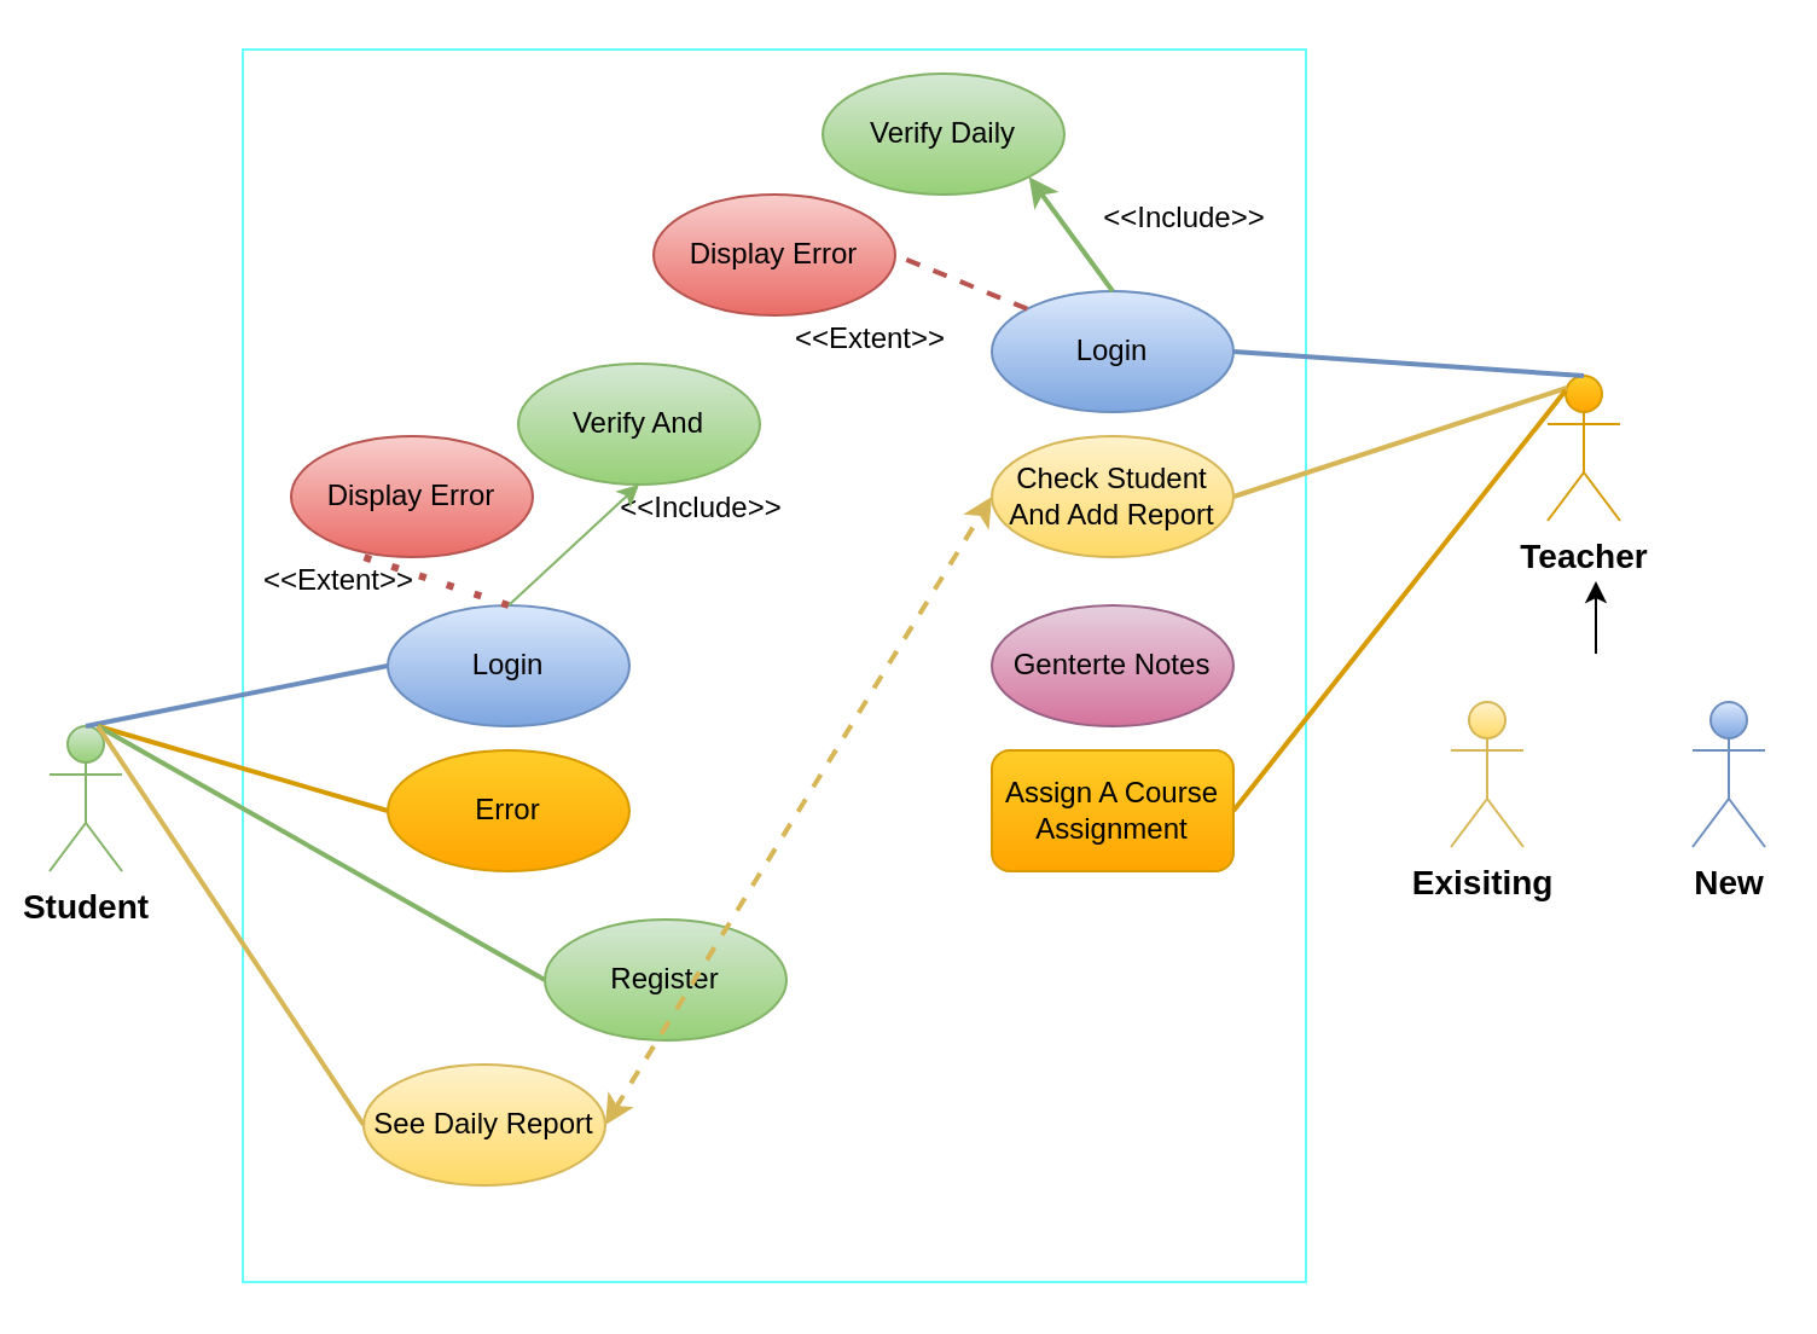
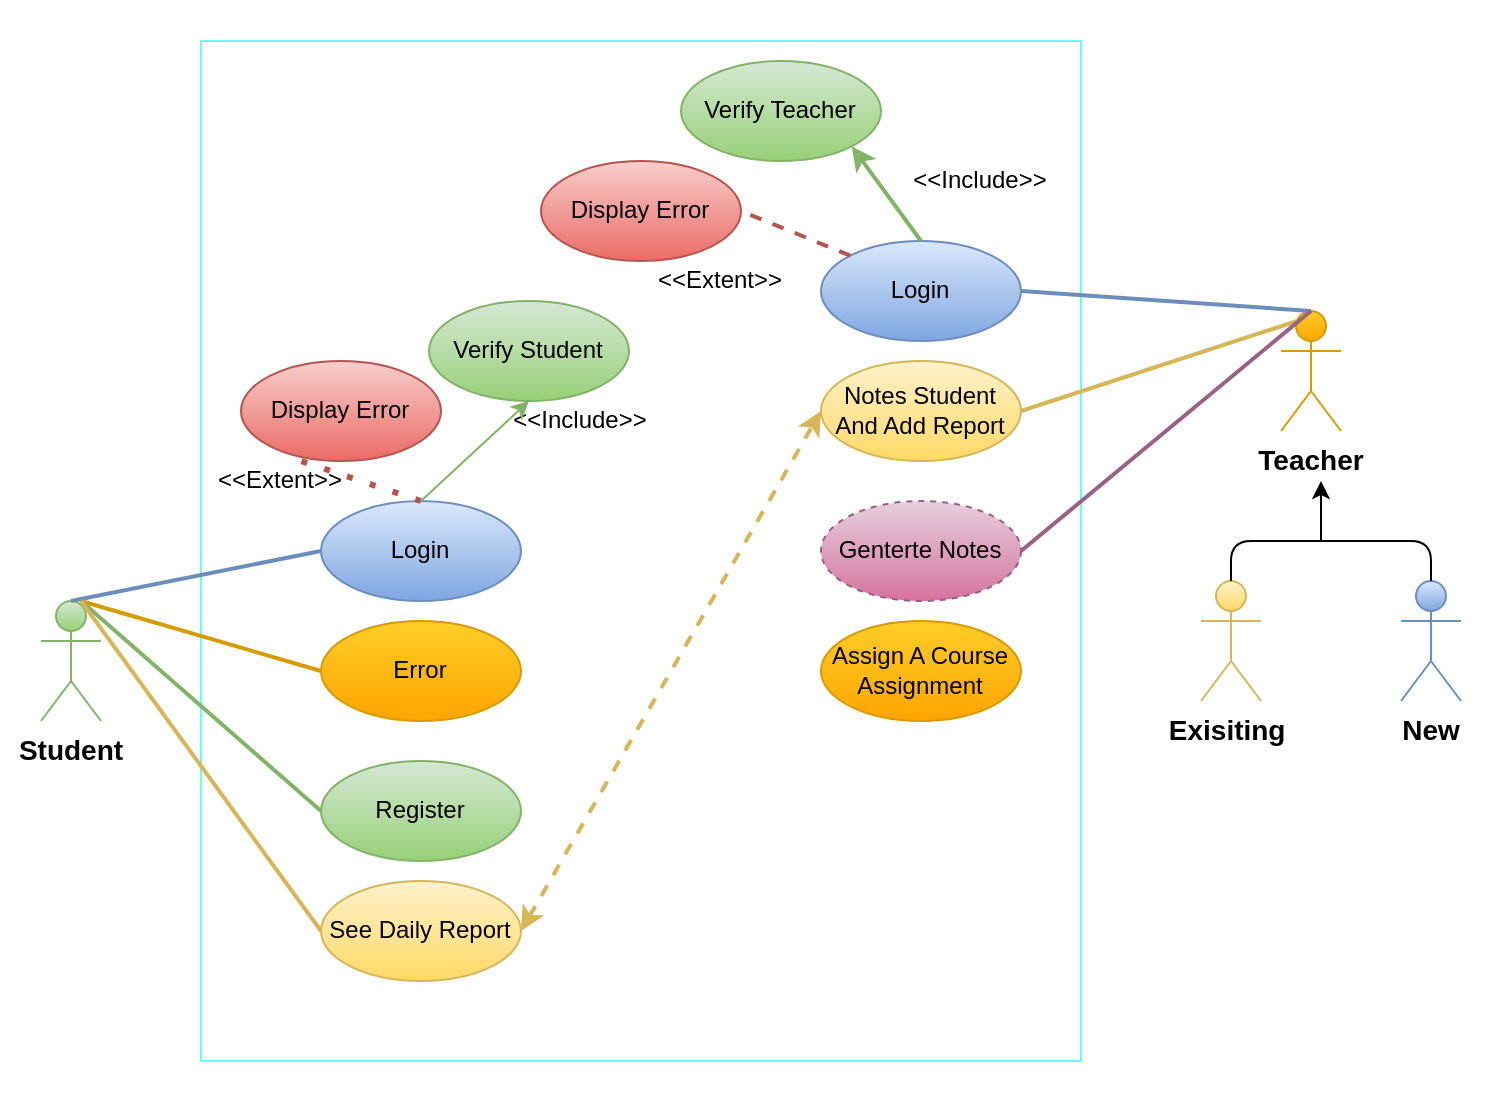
  <mxCell id="0" />
  <mxCell id="1" parent="0" />
  <mxCell id="2" value="" style="rounded=0;whiteSpace=wrap;html=1;strokeColor=#66FFFF;" vertex="1" parent="1"><mxGeometry x="100" y="20" width="440" height="510" as="geometry" /></mxCell>
  <mxCell id="3" value="&lt;b&gt;&lt;font style=&quot;font-size: 14px&quot;&gt;Student&lt;/font&gt;&lt;/b&gt;" style="shape=umlActor;verticalLabelPosition=bottom;verticalAlign=top;html=1;outlineConnect=0;gradientColor=#97d077;fillColor=#d5e8d4;strokeColor=#82b366;" vertex="1" parent="1"><mxGeometry x="20" y="300" width="30" height="60" as="geometry" /></mxCell>
  <mxCell id="4" value="&lt;b&gt;&lt;font style=&quot;font-size: 14px&quot;&gt;Teacher&lt;/font&gt;&lt;/b&gt;" style="shape=umlActor;verticalLabelPosition=bottom;verticalAlign=top;html=1;outlineConnect=0;align=center;gradientColor=#ffa500;fillColor=#ffcd28;strokeColor=#d79b00;" vertex="1" parent="1"><mxGeometry x="640" y="155" width="30" height="60" as="geometry" /></mxCell>
  <mxCell id="5" value="Login&lt;span style=&quot;color: rgba(0 , 0 , 0 , 0) ; font-family: monospace ; font-size: 0px&quot;&gt;%3CmxGraphModel%3E%3Croot%3E%3CmxCell%20id%3D%220%22%2F%3E%3CmxCell%20id%3D%221%22%20parent%3D%220%22%2F%3E%3CmxCell%20id%3D%222%22%20value%3D%22Actor%22%20style%3D%22shape%3DumlActor%3BverticalLabelPosition%3Dbottom%3BverticalAlign%3Dtop%3Bhtml%3D1%3BoutlineConnect%3D0%3B%22%20vertex%3D%221%22%20parent%3D%221%22%3E%3CmxGeometry%20x%3D%2290%22%20y%3D%22490%22%20width%3D%2230%22%20height%3D%2260%22%20as%3D%22geometry%22%2F%3E%3C%2FmxCell%3E%3C%2Froot%3E%3C%2FmxGraphModel%3E&lt;/span&gt;&lt;span style=&quot;color: rgba(0 , 0 , 0 , 0) ; font-family: monospace ; font-size: 0px&quot;&gt;%3CmxGraphModel%3E%3Croot%3E%3CmxCell%20id%3D%220%22%2F%3E%3CmxCell%20id%3D%221%22%20parent%3D%220%22%2F%3E%3CmxCell%20id%3D%222%22%20value%3D%22Actor%22%20style%3D%22shape%3DumlActor%3BverticalLabelPosition%3Dbottom%3BverticalAlign%3Dtop%3Bhtml%3D1%3BoutlineConnect%3D0%3B%22%20vertex%3D%221%22%20parent%3D%221%22%3E%3CmxGeometry%20x%3D%2290%22%20y%3D%22490%22%20width%3D%2230%22%20height%3D%2260%22%20as%3D%22geometry%22%2F%3E%3C%2FmxCell%3E%3C%2Froot%3E%3C%2FmxGraphModel%3E&lt;/span&gt;&lt;span style=&quot;color: rgba(0 , 0 , 0 , 0) ; font-family: monospace ; font-size: 0px&quot;&gt;%3CmxGraphModel%3E%3Croot%3E%3CmxCell%20id%3D%220%22%2F%3E%3CmxCell%20id%3D%221%22%20parent%3D%220%22%2F%3E%3CmxCell%20id%3D%222%22%20value%3D%22Actor%22%20style%3D%22shape%3DumlActor%3BverticalLabelPosition%3Dbottom%3BverticalAlign%3Dtop%3Bhtml%3D1%3BoutlineConnect%3D0%3B%22%20vertex%3D%221%22%20parent%3D%221%22%3E%3CmxGeometry%20x%3D%2290%22%20y%3D%22490%22%20width%3D%2230%22%20height%3D%2260%22%20as%3D%22geometry%22%2F%3E%3C%2FmxCell%3E%3C%2Froot%3E%3C%2FmxGraphModel%3E&lt;/span&gt;" style="ellipse;whiteSpace=wrap;html=1;align=center;fillColor=#dae8fc;strokeColor=#6c8ebf;gradientColor=#7ea6e0;" vertex="1" parent="1"><mxGeometry x="160" y="250" width="100" height="50" as="geometry" /></mxCell>
  <mxCell id="6" value="Error" style="ellipse;whiteSpace=wrap;html=1;align=center;gradientColor=#ffa500;fillColor=#ffcd28;strokeColor=#d79b00;" vertex="1" parent="1"><mxGeometry x="160" y="310" width="100" height="50" as="geometry" /></mxCell>
- <mxCell id="7" value="Register" style="ellipse;whiteSpace=wrap;html=1;align=center;gradientColor=#97d077;fillColor=#d5e8d4;strokeColor=#82b366;" vertex="1" parent="1"><mxGeometry x="225" y="380" width="100" height="50" as="geometry" /></mxCell>
- <mxCell id="8" value="See Daily Report" style="ellipse;whiteSpace=wrap;html=1;align=center;gradientColor=#ffd966;fillColor=#fff2cc;strokeColor=#d6b656;" vertex="1" parent="1"><mxGeometry x="150" y="440" width="100" height="50" as="geometry" /></mxCell>
+ <mxCell id="7" value="Register" style="ellipse;whiteSpace=wrap;html=1;align=center;gradientColor=#97d077;fillColor=#d5e8d4;strokeColor=#82b366;" vertex="1" parent="1"><mxGeometry x="160" y="380" width="100" height="50" as="geometry" /></mxCell>
+ <mxCell id="8" value="See Daily Report" style="ellipse;whiteSpace=wrap;html=1;align=center;gradientColor=#ffd966;fillColor=#fff2cc;strokeColor=#d6b656;" vertex="1" parent="1"><mxGeometry x="160" y="440" width="100" height="50" as="geometry" /></mxCell>
  <mxCell id="9" value="" style="endArrow=none;html=1;entryX=0.5;entryY=0;entryDx=0;entryDy=0;entryPerimeter=0;exitX=0;exitY=0.5;exitDx=0;exitDy=0;gradientColor=#7ea6e0;fillColor=#dae8fc;strokeColor=#6c8ebf;strokeWidth=2;" edge="1" parent="1" source="5" target="3"><mxGeometry width="50" height="50" relative="1" as="geometry"><mxPoint x="270" y="430" as="sourcePoint" /><mxPoint x="320" y="380" as="targetPoint" /></mxGeometry></mxCell>
  <mxCell id="10" value="" style="endArrow=none;html=1;exitX=0;exitY=0.5;exitDx=0;exitDy=0;gradientColor=#ffa500;fillColor=#ffcd28;strokeColor=#d79b00;strokeWidth=2;" edge="1" parent="1" source="6"><mxGeometry width="50" height="50" relative="1" as="geometry"><mxPoint x="170" y="285" as="sourcePoint" /><mxPoint x="40" y="300" as="targetPoint" /></mxGeometry></mxCell>
  <mxCell id="11" value="" style="endArrow=none;html=1;exitX=0;exitY=0.5;exitDx=0;exitDy=0;gradientColor=#97d077;fillColor=#d5e8d4;strokeColor=#82b366;strokeWidth=2;" edge="1" parent="1" source="7"><mxGeometry width="50" height="50" relative="1" as="geometry"><mxPoint x="170" y="345" as="sourcePoint" /><mxPoint x="40" y="300" as="targetPoint" /></mxGeometry></mxCell>
  <mxCell id="12" value="" style="endArrow=none;html=1;exitX=0;exitY=0.5;exitDx=0;exitDy=0;gradientColor=#ffd966;fillColor=#fff2cc;strokeColor=#d6b656;strokeWidth=2;" edge="1" parent="1" source="8"><mxGeometry width="50" height="50" relative="1" as="geometry"><mxPoint x="180" y="355" as="sourcePoint" /><mxPoint x="40" y="300" as="targetPoint" /></mxGeometry></mxCell>
  <mxCell id="13" value="Login&lt;span style=&quot;color: rgba(0 , 0 , 0 , 0) ; font-family: monospace ; font-size: 0px&quot;&gt;%3CmxGraphModel%3E%3Croot%3E%3CmxCell%20id%3D%220%22%2F%3E%3CmxCell%20id%3D%221%22%20parent%3D%220%22%2F%3E%3CmxCell%20id%3D%222%22%20value%3D%22Actor%22%20style%3D%22shape%3DumlActor%3BverticalLabelPosition%3Dbottom%3BverticalAlign%3Dtop%3Bhtml%3D1%3BoutlineConnect%3D0%3B%22%20vertex%3D%221%22%20parent%3D%221%22%3E%3CmxGeometry%20x%3D%2290%22%20y%3D%22490%22%20width%3D%2230%22%20height%3D%2260%22%20as%3D%22geometry%22%2F%3E%3C%2FmxCell%3E%3C%2Froot%3E%3C%2FmxGraphModel%3E&lt;/span&gt;&lt;span style=&quot;color: rgba(0 , 0 , 0 , 0) ; font-family: monospace ; font-size: 0px&quot;&gt;%3CmxGraphModel%3E%3Croot%3E%3CmxCell%20id%3D%220%22%2F%3E%3CmxCell%20id%3D%221%22%20parent%3D%220%22%2F%3E%3CmxCell%20id%3D%222%22%20value%3D%22Actor%22%20style%3D%22shape%3DumlActor%3BverticalLabelPosition%3Dbottom%3BverticalAlign%3Dtop%3Bhtml%3D1%3BoutlineConnect%3D0%3B%22%20vertex%3D%221%22%20parent%3D%221%22%3E%3CmxGeometry%20x%3D%2290%22%20y%3D%22490%22%20width%3D%2230%22%20height%3D%2260%22%20as%3D%22geometry%22%2F%3E%3C%2FmxCell%3E%3C%2Froot%3E%3C%2FmxGraphModel%3E&lt;/span&gt;&lt;span style=&quot;color: rgba(0 , 0 , 0 , 0) ; font-family: monospace ; font-size: 0px&quot;&gt;%3CmxGraphModel%3E%3Croot%3E%3CmxCell%20id%3D%220%22%2F%3E%3CmxCell%20id%3D%221%22%20parent%3D%220%22%2F%3E%3CmxCell%20id%3D%222%22%20value%3D%22Actor%22%20style%3D%22shape%3DumlActor%3BverticalLabelPosition%3Dbottom%3BverticalAlign%3Dtop%3Bhtml%3D1%3BoutlineConnect%3D0%3B%22%20vertex%3D%221%22%20parent%3D%221%22%3E%3CmxGeometry%20x%3D%2290%22%20y%3D%22490%22%20width%3D%2230%22%20height%3D%2260%22%20as%3D%22geometry%22%2F%3E%3C%2FmxCell%3E%3C%2Froot%3E%3C%2FmxGraphModel%3E&lt;/span&gt;" style="ellipse;whiteSpace=wrap;html=1;align=center;verticalAlign=middle;fillColor=#dae8fc;strokeColor=#6c8ebf;gradientColor=#7ea6e0;" vertex="1" parent="1"><mxGeometry x="410" y="120" width="100" height="50" as="geometry" /></mxCell>
- <mxCell id="14" value="Check Student And Add Report" style="ellipse;whiteSpace=wrap;html=1;align=center;verticalAlign=middle;fillColor=#fff2cc;strokeColor=#d6b656;gradientColor=#ffd966;" vertex="1" parent="1"><mxGeometry x="410" y="180" width="100" height="50" as="geometry" /></mxCell>
- <mxCell id="15" value="Genterte Notes" style="ellipse;whiteSpace=wrap;html=1;align=center;verticalAlign=middle;gradientColor=#d5739d;fillColor=#e6d0de;strokeColor=#996185;" vertex="1" parent="1"><mxGeometry x="410" y="250" width="100" height="50" as="geometry" /></mxCell>
- <mxCell id="16" value="Assign A Course Assignment" style="whiteSpace=wrap;html=1;align=center;verticalAlign=middle;gradientColor=#ffa500;fillColor=#ffcd28;strokeColor=#d79b00;rounded=1;" vertex="1" parent="1"><mxGeometry x="410" y="310" width="100" height="50" as="geometry" /></mxCell>
+ <mxCell id="14" value="Notes Student And Add Report" style="ellipse;whiteSpace=wrap;html=1;align=center;verticalAlign=middle;fillColor=#fff2cc;strokeColor=#d6b656;gradientColor=#ffd966;" vertex="1" parent="1"><mxGeometry x="410" y="180" width="100" height="50" as="geometry" /></mxCell>
+ <mxCell id="15" value="Genterte Notes" style="ellipse;whiteSpace=wrap;html=1;align=center;verticalAlign=middle;gradientColor=#d5739d;fillColor=#e6d0de;strokeColor=#996185;dashed=1;" vertex="1" parent="1"><mxGeometry x="410" y="250" width="100" height="50" as="geometry" /></mxCell>
+ <mxCell id="16" value="Assign A Course Assignment" style="ellipse;whiteSpace=wrap;html=1;align=center;verticalAlign=middle;gradientColor=#ffa500;fillColor=#ffcd28;strokeColor=#d79b00;" vertex="1" parent="1"><mxGeometry x="410" y="310" width="100" height="50" as="geometry" /></mxCell>
  <mxCell id="17" value="" style="endArrow=none;html=1;verticalAlign=middle;entryX=0.5;entryY=0;entryDx=0;entryDy=0;entryPerimeter=0;exitX=1;exitY=0.5;exitDx=0;exitDy=0;gradientColor=#7ea6e0;fillColor=#dae8fc;strokeColor=#6c8ebf;strokeWidth=2;" edge="1" parent="1" source="13" target="4"><mxGeometry width="50" height="50" relative="1" as="geometry"><mxPoint x="270" y="330" as="sourcePoint" /><mxPoint x="320" y="280" as="targetPoint" /></mxGeometry></mxCell>
  <mxCell id="18" value="" style="endArrow=none;html=1;verticalAlign=middle;exitX=1;exitY=0.5;exitDx=0;exitDy=0;gradientColor=#ffd966;fillColor=#fff2cc;strokeColor=#d6b656;strokeWidth=2;" edge="1" parent="1" source="14"><mxGeometry width="50" height="50" relative="1" as="geometry"><mxPoint x="520" y="155" as="sourcePoint" /><mxPoint x="648" y="160" as="targetPoint" /></mxGeometry></mxCell>
- <mxCell id="20" value="" style="endArrow=none;html=1;verticalAlign=middle;exitX=1;exitY=0.5;exitDx=0;exitDy=0;entryX=0.25;entryY=0.1;entryDx=0;entryDy=0;entryPerimeter=0;gradientColor=#ffa500;fillColor=#ffcd28;strokeColor=#d79b00;strokeWidth=2;" edge="1" parent="1" source="16" target="4"><mxGeometry width="50" height="50" relative="1" as="geometry"><mxPoint x="520" y="285" as="sourcePoint" /><mxPoint x="665" y="165" as="targetPoint" /></mxGeometry></mxCell>
+ <mxCell id="19" value="" style="endArrow=none;html=1;verticalAlign=middle;exitX=1;exitY=0.5;exitDx=0;exitDy=0;entryX=0.5;entryY=0;entryDx=0;entryDy=0;entryPerimeter=0;gradientColor=#d5739d;fillColor=#e6d0de;strokeColor=#996185;strokeWidth=2;" edge="1" parent="1" source="15" target="4"><mxGeometry width="50" height="50" relative="1" as="geometry"><mxPoint x="520" y="215" as="sourcePoint" /><mxPoint x="657.5" y="171" as="targetPoint" /></mxGeometry></mxCell>
  <mxCell id="21" value="&lt;b&gt;&lt;font style=&quot;font-size: 14px&quot;&gt;Exisiting&amp;nbsp;&lt;/font&gt;&lt;/b&gt;" style="shape=umlActor;verticalLabelPosition=bottom;verticalAlign=top;html=1;outlineConnect=0;gradientColor=#ffd966;fillColor=#fff2cc;strokeColor=#d6b656;" vertex="1" parent="1"><mxGeometry x="600" y="290" width="30" height="60" as="geometry" /></mxCell>
  <mxCell id="22" value="&lt;b&gt;&lt;font style=&quot;font-size: 14px&quot;&gt;New&lt;/font&gt;&lt;/b&gt;" style="shape=umlActor;verticalLabelPosition=bottom;verticalAlign=top;html=1;outlineConnect=0;gradientColor=#7ea6e0;fillColor=#dae8fc;strokeColor=#6c8ebf;" vertex="1" parent="1"><mxGeometry x="700" y="290" width="30" height="60" as="geometry" /></mxCell>
+ <mxCell id="23" value="" style="endArrow=none;html=1;verticalAlign=middle;entryX=0.5;entryY=0;entryDx=0;entryDy=0;entryPerimeter=0;exitX=0.5;exitY=0;exitDx=0;exitDy=0;exitPerimeter=0;" edge="1" parent="1" source="21" target="22"><mxGeometry width="50" height="50" relative="1" as="geometry"><mxPoint x="600" y="260" as="sourcePoint" /><mxPoint x="720" y="260" as="targetPoint" /><Array as="points"><mxPoint x="615" y="270" /><mxPoint x="660" y="270" /><mxPoint x="715" y="270" /></Array></mxGeometry></mxCell>
  <mxCell id="24" value="" style="endArrow=classic;html=1;verticalAlign=middle;" edge="1" parent="1"><mxGeometry width="50" height="50" relative="1" as="geometry"><mxPoint x="660" y="270" as="sourcePoint" /><mxPoint x="660" y="240" as="targetPoint" /></mxGeometry></mxCell>
- <mxCell id="25" value="Verify Daily" style="ellipse;whiteSpace=wrap;html=1;align=center;verticalAlign=middle;fillColor=#d5e8d4;strokeColor=#82b366;gradientColor=#97d077;" vertex="1" parent="1"><mxGeometry x="340" y="30" width="100" height="50" as="geometry" /></mxCell>
+ <mxCell id="25" value="Verify Teacher" style="ellipse;whiteSpace=wrap;html=1;align=center;verticalAlign=middle;fillColor=#d5e8d4;strokeColor=#82b366;gradientColor=#97d077;" vertex="1" parent="1"><mxGeometry x="340" y="30" width="100" height="50" as="geometry" /></mxCell>
  <mxCell id="26" value="" style="endArrow=classic;startArrow=classic;html=1;verticalAlign=middle;entryX=0;entryY=0.5;entryDx=0;entryDy=0;exitX=1;exitY=0.5;exitDx=0;exitDy=0;gradientColor=#ffd966;fillColor=#fff2cc;strokeColor=#d6b656;strokeWidth=2;dashed=1;" edge="1" parent="1" source="8" target="14"><mxGeometry width="50" height="50" relative="1" as="geometry"><mxPoint x="210" y="310" as="sourcePoint" /><mxPoint x="260" y="260" as="targetPoint" /></mxGeometry></mxCell>
  <mxCell id="27" value="Display Error" style="ellipse;whiteSpace=wrap;html=1;align=center;verticalAlign=middle;fillColor=#f8cecc;strokeColor=#b85450;gradientColor=#ea6b66;" vertex="1" parent="1"><mxGeometry x="270" y="80" width="100" height="50" as="geometry" /></mxCell>
  <mxCell id="28" value="" style="endArrow=none;dashed=1;html=1;verticalAlign=middle;exitX=0;exitY=0;exitDx=0;exitDy=0;entryX=1;entryY=0.5;entryDx=0;entryDy=0;gradientColor=#ea6b66;fillColor=#f8cecc;strokeColor=#b85450;strokeWidth=2;" edge="1" parent="1" source="13" target="27"><mxGeometry width="50" height="50" relative="1" as="geometry"><mxPoint x="210" y="310" as="sourcePoint" /><mxPoint x="260" y="260" as="targetPoint" /></mxGeometry></mxCell>
  <mxCell id="29" value="" style="endArrow=classic;html=1;verticalAlign=middle;exitX=0.5;exitY=0;exitDx=0;exitDy=0;entryX=1;entryY=1;entryDx=0;entryDy=0;gradientColor=#97d077;fillColor=#d5e8d4;strokeColor=#82b366;strokeWidth=2;" edge="1" parent="1" source="13" target="25"><mxGeometry width="50" height="50" relative="1" as="geometry"><mxPoint x="210" y="310" as="sourcePoint" /><mxPoint x="260" y="260" as="targetPoint" /></mxGeometry></mxCell>
  <mxCell id="30" value="&amp;lt;&amp;lt;Include&amp;gt;&amp;gt;" style="text;html=1;strokeColor=none;fillColor=none;align=center;verticalAlign=middle;whiteSpace=wrap;rounded=0;" vertex="1" parent="1"><mxGeometry x="470" y="80" width="40" height="20" as="geometry" /></mxCell>
  <mxCell id="31" value="&amp;lt;&amp;lt;Extent&amp;gt;&amp;gt;" style="text;html=1;strokeColor=none;fillColor=none;align=center;verticalAlign=middle;whiteSpace=wrap;rounded=0;" vertex="1" parent="1"><mxGeometry x="340" y="130" width="40" height="20" as="geometry" /></mxCell>
- <mxCell id="32" value="Verify And" style="ellipse;whiteSpace=wrap;html=1;align=center;verticalAlign=middle;fillColor=#d5e8d4;strokeColor=#82b366;gradientColor=#97d077;" vertex="1" parent="1"><mxGeometry x="214" y="150" width="100" height="50" as="geometry" /></mxCell>
+ <mxCell id="32" value="Verify Student" style="ellipse;whiteSpace=wrap;html=1;align=center;verticalAlign=middle;fillColor=#d5e8d4;strokeColor=#82b366;gradientColor=#97d077;" vertex="1" parent="1"><mxGeometry x="214" y="150" width="100" height="50" as="geometry" /></mxCell>
  <mxCell id="33" value="Display Error" style="ellipse;whiteSpace=wrap;html=1;align=center;verticalAlign=middle;fillColor=#f8cecc;strokeColor=#b85450;gradientColor=#ea6b66;" vertex="1" parent="1"><mxGeometry x="120" y="180" width="100" height="50" as="geometry" /></mxCell>
  <mxCell id="34" value="&amp;lt;&amp;lt;Include&amp;gt;&amp;gt;" style="text;html=1;strokeColor=none;fillColor=none;align=center;verticalAlign=middle;whiteSpace=wrap;rounded=0;" vertex="1" parent="1"><mxGeometry x="270" y="200" width="40" height="20" as="geometry" /></mxCell>
  <mxCell id="35" value="&amp;lt;&amp;lt;Extent&amp;gt;&amp;gt;" style="text;html=1;strokeColor=none;fillColor=none;align=center;verticalAlign=middle;whiteSpace=wrap;rounded=0;" vertex="1" parent="1"><mxGeometry x="120" y="230" width="40" height="20" as="geometry" /></mxCell>
  <mxCell id="36" value="" style="endArrow=none;dashed=1;html=1;dashPattern=1 3;strokeWidth=3;verticalAlign=middle;exitX=0.5;exitY=0;exitDx=0;exitDy=0;entryX=0.75;entryY=0;entryDx=0;entryDy=0;gradientColor=#ea6b66;fillColor=#f8cecc;strokeColor=#b85450;" edge="1" parent="1" source="5" target="35"><mxGeometry width="50" height="50" relative="1" as="geometry"><mxPoint x="210" y="310" as="sourcePoint" /><mxPoint x="260" y="260" as="targetPoint" /></mxGeometry></mxCell>
  <mxCell id="37" value="" style="endArrow=classic;html=1;verticalAlign=middle;entryX=0.5;entryY=1;entryDx=0;entryDy=0;exitX=0.5;exitY=0;exitDx=0;exitDy=0;gradientColor=#97d077;fillColor=#d5e8d4;strokeColor=#82b366;" edge="1" parent="1" source="5" target="32"><mxGeometry width="50" height="50" relative="1" as="geometry"><mxPoint x="210" y="310" as="sourcePoint" /><mxPoint x="260" y="260" as="targetPoint" /></mxGeometry></mxCell>
